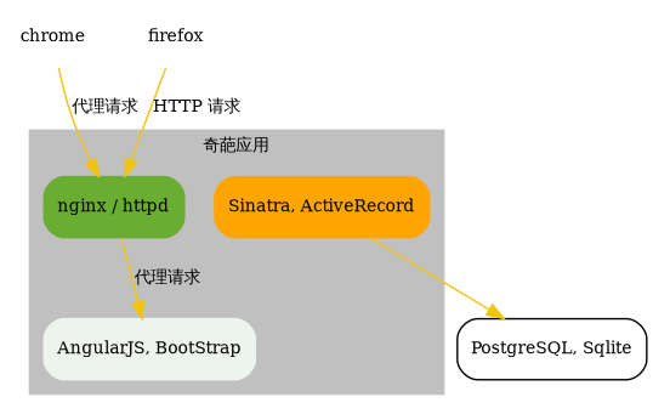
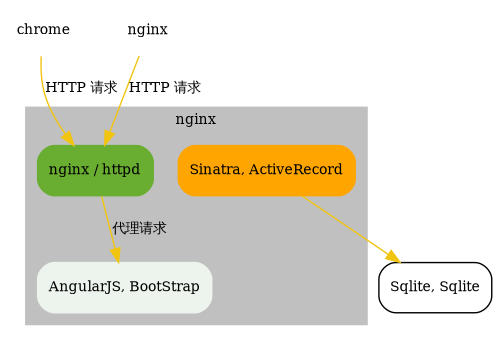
  digraph {
    fontname="DejaVu Serif"
    fontsize=10
    node [fontname="DejaVu Serif" fontsize=10 shape=Mrecord]
    edge [color="#F1C40F" fontname="DejaVu Serif" fontsize=10]
    n1 [color="#69ad31" label="nginx / httpd" style=filled]
    n2 [color="#edf4ed" label="AngularJS, BootStrap" style=filled]
    n3 [color=orange label="Sinatra, ActiveRecord" style=filled]
-   n4 [label="PostgreSQL, Sqlite"]
+   n4 [label="Sqlite, Sqlite"]
    chrome [shape=none]
-   firefox [shape=none]
+   firefox [shape=none label=nginx]
    subgraph cluster_1 {
      color=grey
-     label="奇葩应用"
+     label=nginx
      style=filled
      n1
      n2
      n3
    }
    n1 -> n2 [label="代理请求"]
    n3 -> n4
-   chrome -> n1 [label="代理请求"]
+   chrome -> n1 [label="HTTP 请求"]
    firefox -> n1 [label="HTTP 请求"]
  }
